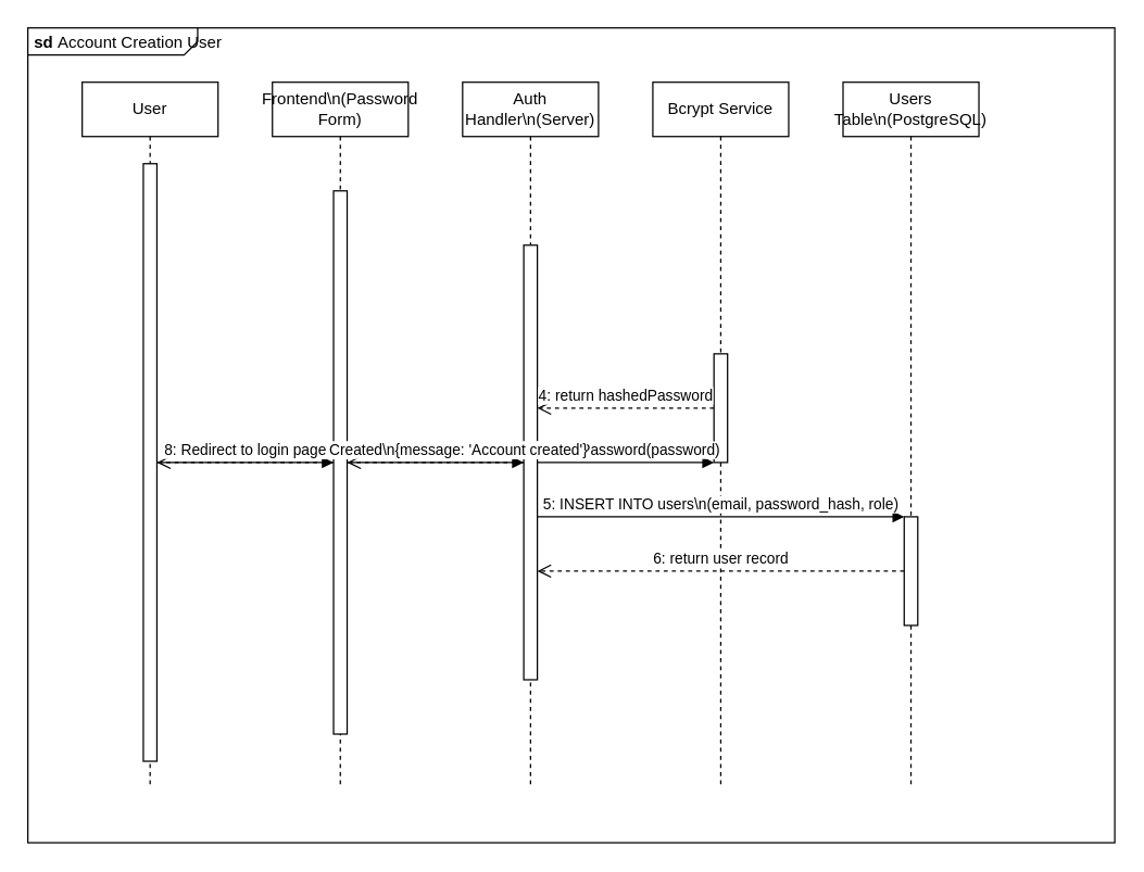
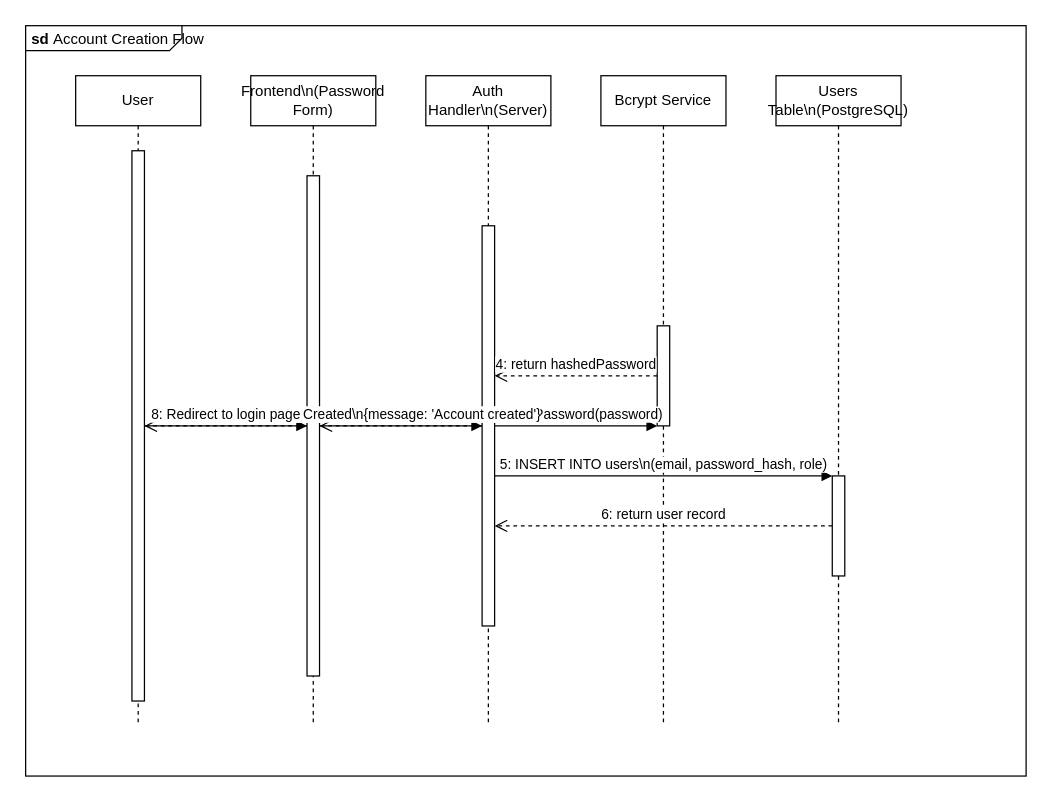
  <mxCell id="0" />
  <mxCell id="1" parent="0" />
- <mxCell id="2" value="&lt;p style=&quot;margin:0px;margin-top:4px;margin-left:5px;text-align:left;&quot;&gt;&lt;b&gt;sd&lt;/b&gt;&amp;nbsp;Account Creation User&lt;/p&gt;" style="html=1;shape=mxgraph.sysml.package;overflow=fill;labelX=125;align=left;spacingLeft=5;verticalAlign=top;spacingTop=-3;" vertex="1" parent="1"><mxGeometry x="20" y="20" width="800" height="600" as="geometry" /></mxCell>
+ <mxCell id="2" value="&lt;p style=&quot;margin:0px;margin-top:4px;margin-left:5px;text-align:left;&quot;&gt;&lt;b&gt;sd&lt;/b&gt;&amp;nbsp;Account Creation Flow&lt;/p&gt;" style="html=1;shape=mxgraph.sysml.package;overflow=fill;labelX=125;align=left;spacingLeft=5;verticalAlign=top;spacingTop=-3;" vertex="1" parent="1"><mxGeometry x="20" y="20" width="800" height="600" as="geometry" /></mxCell>
  <mxCell id="3" value="User" style="shape=umlLifeline;perimeter=lifelinePerimeter;whiteSpace=wrap;html=1;container=1;dropTarget=0;collapsible=0;recursiveResize=0;outlineConnect=0;portConstraint=eastwest;" vertex="1" parent="1"><mxGeometry x="60" y="60" width="100" height="520" as="geometry" /></mxCell>
  <mxCell id="4" value="" style="html=1;points=[[0,0,0,0,5],[0,1,0,0,-5],[1,0,0,0,5],[1,1,0,0,-5]];perimeter=orthogonalPerimeter;outlineConnect=0;targetShapes=umlLifeline;portConstraint=eastwest;" vertex="1" parent="3"><mxGeometry x="45" y="60" width="10" height="440" as="geometry" /></mxCell>
  <mxCell id="5" value="Frontend\n(Password Form)" style="shape=umlLifeline;perimeter=lifelinePerimeter;whiteSpace=wrap;html=1;container=1;dropTarget=0;collapsible=0;recursiveResize=0;outlineConnect=0;portConstraint=eastwest;" vertex="1" parent="1"><mxGeometry x="200" y="60" width="100" height="520" as="geometry" /></mxCell>
  <mxCell id="6" value="" style="html=1;points=[[0,0,0,0,5],[0,1,0,0,-5],[1,0,0,0,5],[1,1,0,0,-5]];perimeter=orthogonalPerimeter;outlineConnect=0;targetShapes=umlLifeline;portConstraint=eastwest;" vertex="1" parent="5"><mxGeometry x="45" y="80" width="10" height="400" as="geometry" /></mxCell>
  <mxCell id="7" value="Auth Handler\n(Server)" style="shape=umlLifeline;perimeter=lifelinePerimeter;whiteSpace=wrap;html=1;container=1;dropTarget=0;collapsible=0;recursiveResize=0;outlineConnect=0;portConstraint=eastwest;" vertex="1" parent="1"><mxGeometry x="340" y="60" width="100" height="520" as="geometry" /></mxCell>
  <mxCell id="8" value="" style="html=1;points=[[0,0,0,0,5],[0,1,0,0,-5],[1,0,0,0,5],[1,1,0,0,-5]];perimeter=orthogonalPerimeter;outlineConnect=0;targetShapes=umlLifeline;portConstraint=eastwest;" vertex="1" parent="7"><mxGeometry x="45" y="120" width="10" height="320" as="geometry" /></mxCell>
  <mxCell id="9" value="Bcrypt Service" style="shape=umlLifeline;perimeter=lifelinePerimeter;whiteSpace=wrap;html=1;container=1;dropTarget=0;collapsible=0;recursiveResize=0;outlineConnect=0;portConstraint=eastwest;" vertex="1" parent="1"><mxGeometry x="480" y="60" width="100" height="520" as="geometry" /></mxCell>
  <mxCell id="10" value="" style="html=1;points=[[0,0,0,0,5],[0,1,0,0,-5],[1,0,0,0,5],[1,1,0,0,-5]];perimeter=orthogonalPerimeter;outlineConnect=0;targetShapes=umlLifeline;portConstraint=eastwest;" vertex="1" parent="9"><mxGeometry x="45" y="200" width="10" height="80" as="geometry" /></mxCell>
  <mxCell id="11" value="Users Table\n(PostgreSQL)" style="shape=umlLifeline;perimeter=lifelinePerimeter;whiteSpace=wrap;html=1;container=1;dropTarget=0;collapsible=0;recursiveResize=0;outlineConnect=0;portConstraint=eastwest;" vertex="1" parent="1"><mxGeometry x="620" y="60" width="100" height="520" as="geometry" /></mxCell>
  <mxCell id="12" value="" style="html=1;points=[[0,0,0,0,5],[0,1,0,0,-5],[1,0,0,0,5],[1,1,0,0,-5]];perimeter=orthogonalPerimeter;outlineConnect=0;targetShapes=umlLifeline;portConstraint=eastwest;" vertex="1" parent="11"><mxGeometry x="45" y="320" width="10" height="80" as="geometry" /></mxCell>
  <mxCell id="13" value="1: Enter password" style="html=1;verticalAlign=bottom;endArrow=block;curved=0;rounded=0;" edge="1" parent="1" source="4" target="6"><mxGeometry relative="1" as="geometry"><mxPoint x="115" y="140" as="sourcePoint" /><mxPoint x="245" y="140" as="targetPoint" /></mxGeometry></mxCell>
  <mxCell id="14" value="2: POST /create-account\n{email, password}" style="html=1;verticalAlign=bottom;endArrow=block;curved=0;rounded=0;" edge="1" parent="1" source="6" target="8"><mxGeometry relative="1" as="geometry"><mxPoint x="255" y="180" as="sourcePoint" /><mxPoint x="385" y="180" as="targetPoint" /></mxGeometry></mxCell>
  <mxCell id="15" value="3: hashPassword(password)" style="html=1;verticalAlign=bottom;endArrow=block;curved=0;rounded=0;" edge="1" parent="1" source="8" target="10"><mxGeometry relative="1" as="geometry"><mxPoint x="395" y="260" as="sourcePoint" /><mxPoint x="525" y="260" as="targetPoint" /></mxGeometry></mxCell>
  <mxCell id="16" value="4: return hashedPassword" style="html=1;verticalAlign=bottom;endArrow=open;dashed=1;endSize=8;curved=0;rounded=0;" edge="1" parent="1" source="10" target="8"><mxGeometry relative="1" as="geometry"><mxPoint x="525" y="300" as="sourcePoint" /><mxPoint x="395" y="300" as="targetPoint" /></mxGeometry></mxCell>
  <mxCell id="17" value="5: INSERT INTO users\n(email, password_hash, role)" style="html=1;verticalAlign=bottom;endArrow=block;curved=0;rounded=0;" edge="1" parent="1" source="8" target="12"><mxGeometry relative="1" as="geometry"><mxPoint x="395" y="380" as="sourcePoint" /><mxPoint x="665" y="380" as="targetPoint" /></mxGeometry></mxCell>
  <mxCell id="18" value="6: return user record" style="html=1;verticalAlign=bottom;endArrow=open;dashed=1;endSize=8;curved=0;rounded=0;" edge="1" parent="1" source="12" target="8"><mxGeometry relative="1" as="geometry"><mxPoint x="665" y="420" as="sourcePoint" /><mxPoint x="395" y="420" as="targetPoint" /></mxGeometry></mxCell>
  <mxCell id="19" value="7: 201 Created\n{message: 'Account created'}" style="html=1;verticalAlign=bottom;endArrow=open;dashed=1;endSize=8;curved=0;rounded=0;" edge="1" parent="1" source="8" target="6"><mxGeometry relative="1" as="geometry"><mxPoint x="385" y="460" as="sourcePoint" /><mxPoint x="255" y="460" as="targetPoint" /></mxGeometry></mxCell>
  <mxCell id="20" value="8: Redirect to login page" style="html=1;verticalAlign=bottom;endArrow=open;dashed=1;endSize=8;curved=0;rounded=0;" edge="1" parent="1" source="6" target="4"><mxGeometry relative="1" as="geometry"><mxPoint x="245" y="500" as="sourcePoint" /><mxPoint x="115" y="500" as="targetPoint" /></mxGeometry></mxCell>
